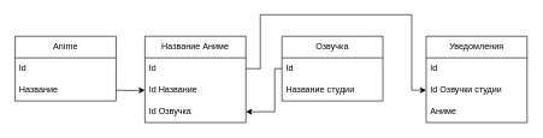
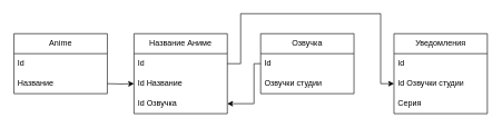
  <mxCell id="0" />
  <mxCell id="1" parent="0" />
  <mxCell id="2" value="Anime" style="swimlane;fontStyle=0;childLayout=stackLayout;horizontal=1;startSize=30;horizontalStack=0;resizeParent=1;resizeParentMax=0;resizeLast=0;collapsible=1;marginBottom=0;whiteSpace=wrap;html=1;" parent="1" vertex="1"><mxGeometry x="20" y="50" width="140" height="90" as="geometry" /></mxCell>
  <mxCell id="3" value="Id" style="text;strokeColor=none;fillColor=none;align=left;verticalAlign=middle;spacingLeft=4;spacingRight=4;overflow=hidden;points=[[0,0.5],[1,0.5]];portConstraint=eastwest;rotatable=0;whiteSpace=wrap;html=1;" parent="2" vertex="1"><mxGeometry y="30" width="140" height="30" as="geometry" /></mxCell>
  <mxCell id="4" value="Название" style="text;strokeColor=none;fillColor=none;align=left;verticalAlign=middle;spacingLeft=4;spacingRight=4;overflow=hidden;points=[[0,0.5],[1,0.5]];portConstraint=eastwest;rotatable=0;whiteSpace=wrap;html=1;" parent="2" vertex="1"><mxGeometry y="60" width="140" height="30" as="geometry" /></mxCell>
  <mxCell id="5" value="Озвучка" style="swimlane;fontStyle=0;childLayout=stackLayout;horizontal=1;startSize=30;horizontalStack=0;resizeParent=1;resizeParentMax=0;resizeLast=0;collapsible=1;marginBottom=0;whiteSpace=wrap;html=1;" parent="1" vertex="1"><mxGeometry x="390" y="50" width="140" height="90" as="geometry" /></mxCell>
  <mxCell id="6" value="Id" style="text;strokeColor=none;fillColor=none;align=left;verticalAlign=middle;spacingLeft=4;spacingRight=4;overflow=hidden;points=[[0,0.5],[1,0.5]];portConstraint=eastwest;rotatable=0;whiteSpace=wrap;html=1;" parent="5" vertex="1"><mxGeometry y="30" width="140" height="30" as="geometry" /></mxCell>
- <mxCell id="7" value="Название студии" style="text;strokeColor=none;fillColor=none;align=left;verticalAlign=middle;spacingLeft=4;spacingRight=4;overflow=hidden;points=[[0,0.5],[1,0.5]];portConstraint=eastwest;rotatable=0;whiteSpace=wrap;html=1;" parent="5" vertex="1"><mxGeometry y="60" width="140" height="30" as="geometry" /></mxCell>
+ <mxCell id="7" value="Озвучки студии" style="text;strokeColor=none;fillColor=none;align=left;verticalAlign=middle;spacingLeft=4;spacingRight=4;overflow=hidden;points=[[0,0.5],[1,0.5]];portConstraint=eastwest;rotatable=0;whiteSpace=wrap;html=1;" parent="5" vertex="1"><mxGeometry y="60" width="140" height="30" as="geometry" /></mxCell>
  <mxCell id="8" value="Название Аниме" style="swimlane;fontStyle=0;childLayout=stackLayout;horizontal=1;startSize=30;horizontalStack=0;resizeParent=1;resizeParentMax=0;resizeLast=0;collapsible=1;marginBottom=0;whiteSpace=wrap;html=1;" parent="1" vertex="1"><mxGeometry x="200" y="50" width="140" height="120" as="geometry" /></mxCell>
  <mxCell id="9" value="Id" style="text;strokeColor=none;fillColor=none;align=left;verticalAlign=middle;spacingLeft=4;spacingRight=4;overflow=hidden;points=[[0,0.5],[1,0.5]];portConstraint=eastwest;rotatable=0;whiteSpace=wrap;html=1;" parent="8" vertex="1"><mxGeometry y="30" width="140" height="30" as="geometry" /></mxCell>
  <mxCell id="10" value="Id Название" style="text;strokeColor=none;fillColor=none;align=left;verticalAlign=middle;spacingLeft=4;spacingRight=4;overflow=hidden;points=[[0,0.5],[1,0.5]];portConstraint=eastwest;rotatable=0;whiteSpace=wrap;html=1;" parent="8" vertex="1"><mxGeometry y="60" width="140" height="30" as="geometry" /></mxCell>
  <mxCell id="11" value="Id Озвучка" style="text;strokeColor=none;fillColor=none;align=left;verticalAlign=middle;spacingLeft=4;spacingRight=4;overflow=hidden;points=[[0,0.5],[1,0.5]];portConstraint=eastwest;rotatable=0;whiteSpace=wrap;html=1;" parent="8" vertex="1"><mxGeometry y="90" width="140" height="30" as="geometry" /></mxCell>
  <mxCell id="12" value="Уведомления" style="swimlane;fontStyle=0;childLayout=stackLayout;horizontal=1;startSize=30;horizontalStack=0;resizeParent=1;resizeParentMax=0;resizeLast=0;collapsible=1;marginBottom=0;whiteSpace=wrap;html=1;" parent="1" vertex="1"><mxGeometry x="590" y="50" width="140" height="120" as="geometry" /></mxCell>
  <mxCell id="13" value="Id" style="text;strokeColor=none;fillColor=none;align=left;verticalAlign=middle;spacingLeft=4;spacingRight=4;overflow=hidden;points=[[0,0.5],[1,0.5]];portConstraint=eastwest;rotatable=0;whiteSpace=wrap;html=1;" parent="12" vertex="1"><mxGeometry y="30" width="140" height="30" as="geometry" /></mxCell>
  <mxCell id="14" value="Id Озвучки студии&lt;br&gt;" style="text;strokeColor=none;fillColor=none;align=left;verticalAlign=middle;spacingLeft=4;spacingRight=4;overflow=hidden;points=[[0,0.5],[1,0.5]];portConstraint=eastwest;rotatable=0;whiteSpace=wrap;html=1;" parent="12" vertex="1"><mxGeometry y="60" width="140" height="30" as="geometry" /></mxCell>
- <mxCell id="15" value="Аниме" style="text;strokeColor=none;fillColor=none;align=left;verticalAlign=middle;spacingLeft=4;spacingRight=4;overflow=hidden;points=[[0,0.5],[1,0.5]];portConstraint=eastwest;rotatable=0;whiteSpace=wrap;html=1;" parent="12" vertex="1"><mxGeometry y="90" width="140" height="30" as="geometry" /></mxCell>
+ <mxCell id="15" value="Серия" style="text;strokeColor=none;fillColor=none;align=left;verticalAlign=middle;spacingLeft=4;spacingRight=4;overflow=hidden;points=[[0,0.5],[1,0.5]];portConstraint=eastwest;rotatable=0;whiteSpace=wrap;html=1;" parent="12" vertex="1"><mxGeometry y="90" width="140" height="30" as="geometry" /></mxCell>
  <mxCell id="16" style="edgeStyle=orthogonalEdgeStyle;rounded=0;orthogonalLoop=1;jettySize=auto;html=1;entryX=0;entryY=0.5;entryDx=0;entryDy=0;" parent="1" target="10" edge="1"><mxGeometry relative="1" as="geometry"><mxPoint x="160" y="125" as="sourcePoint" /></mxGeometry></mxCell>
  <mxCell id="17" value="" style="edgeStyle=orthogonalEdgeStyle;rounded=0;orthogonalLoop=1;jettySize=auto;html=1;" parent="1" source="6" target="11" edge="1"><mxGeometry relative="1" as="geometry"><Array as="points"><mxPoint x="380" y="95" /><mxPoint x="380" y="155" /></Array></mxGeometry></mxCell>
  <mxCell id="18" style="edgeStyle=orthogonalEdgeStyle;rounded=0;orthogonalLoop=1;jettySize=auto;html=1;entryX=0;entryY=0.5;entryDx=0;entryDy=0;" parent="1" source="9" target="14" edge="1"><mxGeometry relative="1" as="geometry"><Array as="points"><mxPoint x="360" y="95" /><mxPoint x="360" y="20" /><mxPoint x="570" y="20" /><mxPoint x="570" y="125" /></Array></mxGeometry></mxCell>
